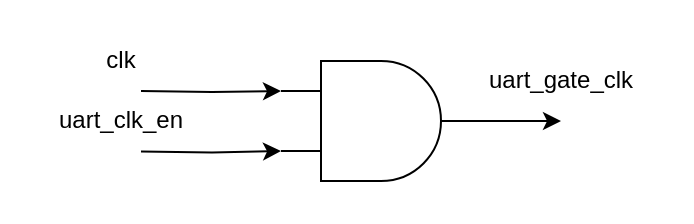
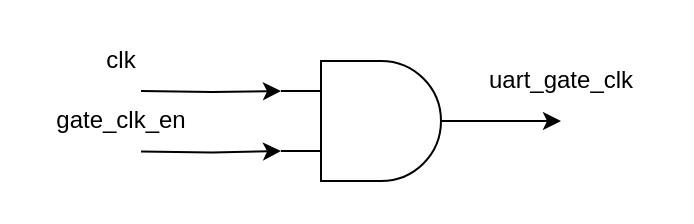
  <mxCell id="0" />
  <mxCell id="1" parent="0" />
  <mxCell id="2" style="edgeStyle=orthogonalEdgeStyle;rounded=0;orthogonalLoop=1;jettySize=auto;html=1;exitX=1;exitY=0.5;exitDx=0;exitDy=0;exitPerimeter=0;" edge="1" parent="1" source="5"><mxGeometry relative="1" as="geometry"><mxPoint x="280" y="60" as="targetPoint" /></mxGeometry></mxCell>
  <mxCell id="3" style="edgeStyle=orthogonalEdgeStyle;rounded=0;orthogonalLoop=1;jettySize=auto;html=1;exitX=0;exitY=0.25;exitDx=0;exitDy=0;exitPerimeter=0;entryX=0;entryY=0.25;entryDx=0;entryDy=0;entryPerimeter=0;" edge="1" parent="1" target="5"><mxGeometry relative="1" as="geometry"><mxPoint x="70" y="45" as="sourcePoint" /></mxGeometry></mxCell>
  <mxCell id="4" style="edgeStyle=orthogonalEdgeStyle;rounded=0;orthogonalLoop=1;jettySize=auto;html=1;exitX=0;exitY=0.75;exitDx=0;exitDy=0;exitPerimeter=0;entryX=0;entryY=0.75;entryDx=0;entryDy=0;entryPerimeter=0;" edge="1" parent="1" target="5"><mxGeometry relative="1" as="geometry"><mxPoint x="70" y="75.286" as="sourcePoint" /></mxGeometry></mxCell>
  <mxCell id="5" value="" style="verticalLabelPosition=bottom;shadow=0;dashed=0;align=center;html=1;verticalAlign=top;shape=mxgraph.electrical.logic_gates.logic_gate;operation=and;" vertex="1" parent="1"><mxGeometry x="140" y="30" width="100" height="60" as="geometry" /></mxCell>
  <mxCell id="6" value="clk" style="text;html=1;align=center;verticalAlign=middle;resizable=0;points=[];autosize=1;" vertex="1" parent="1"><mxGeometry x="45" y="20" width="30" height="20" as="geometry" /></mxCell>
- <mxCell id="7" value="uart_clk_en" style="text;html=1;align=center;verticalAlign=middle;resizable=0;points=[];autosize=1;" vertex="1" parent="1"><mxGeometry x="20" y="50" width="80" height="20" as="geometry" /></mxCell>
+ <mxCell id="7" value="gate_clk_en" style="text;html=1;align=center;verticalAlign=middle;resizable=0;points=[];autosize=1;" vertex="1" parent="1"><mxGeometry x="20" y="50" width="80" height="20" as="geometry" /></mxCell>
  <mxCell id="8" value="uart_gate_clk" style="text;html=1;align=center;verticalAlign=middle;resizable=0;points=[];autosize=1;" vertex="1" parent="1"><mxGeometry x="235" y="30" width="90" height="20" as="geometry" /></mxCell>
